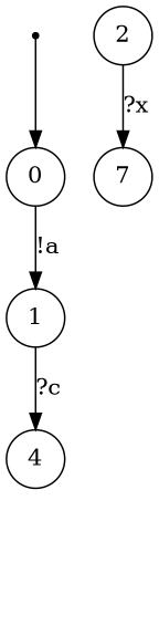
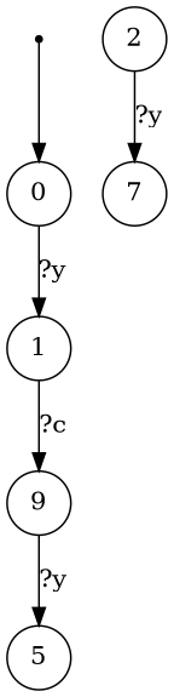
  digraph {
    node [shape=circle]
    ENTRY [shape=point]
    0
    1
-   4
+   4 [label=9]
+   5
    n6 [label=7]
    2
    ENTRY -> 0
-   0 -> 1 [label="!a"]
+   0 -> 1 [label="?y"]
    1 -> 4 [label="?c"]
-   2 -> n6 [label="?x"]
+   4 -> 5 [label="?y"]
+   2 -> n6 [label="?y"]
  }
